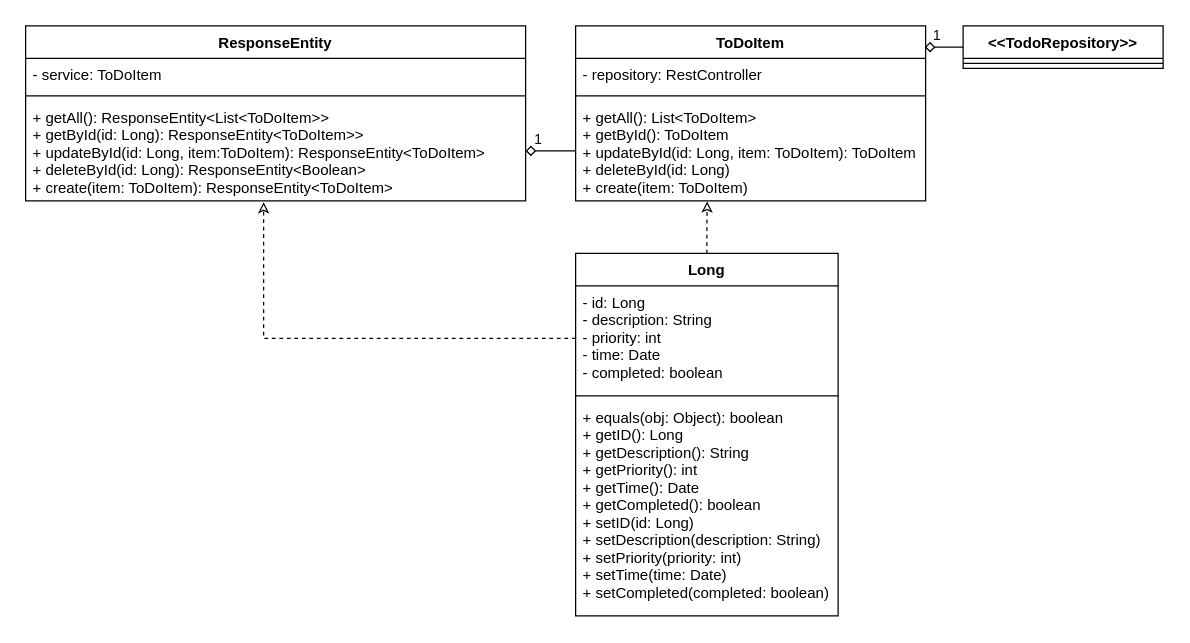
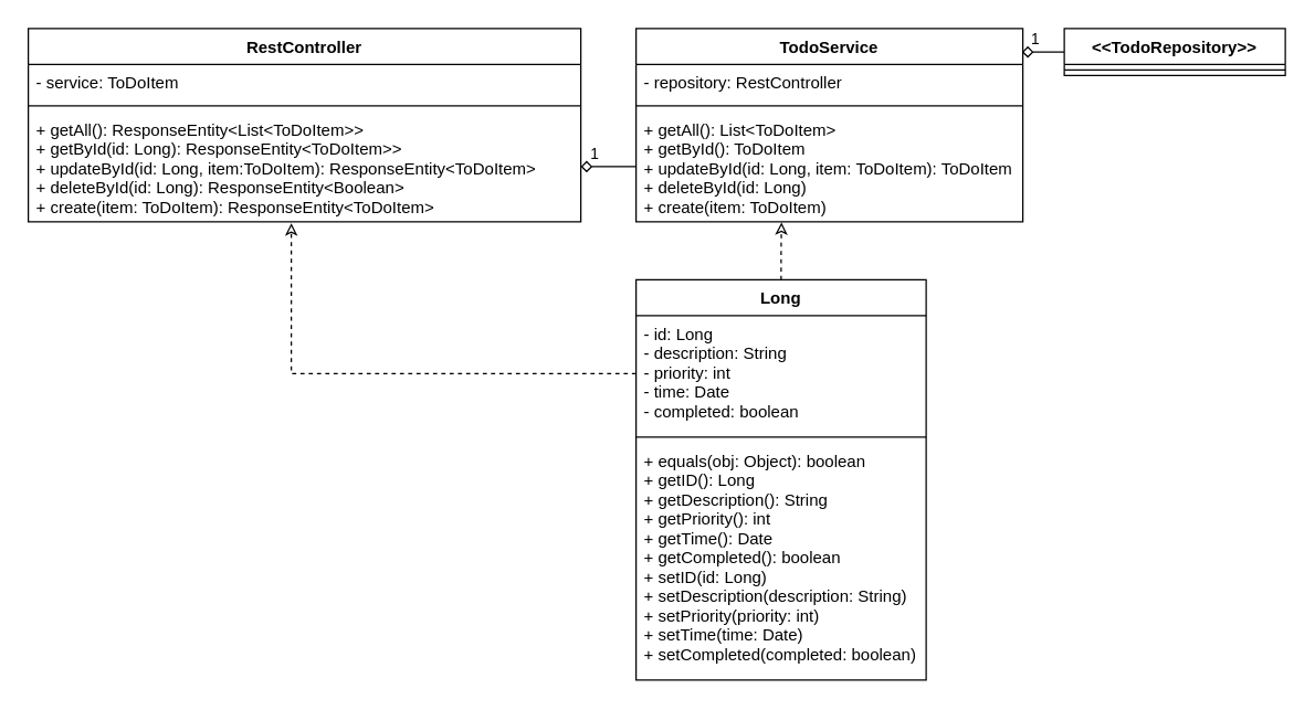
  <mxCell id="0" />
  <mxCell id="1" parent="0" />
- <mxCell id="2" value="ResponseEntity" style="swimlane;fontStyle=1;align=center;verticalAlign=top;childLayout=stackLayout;horizontal=1;startSize=26;horizontalStack=0;resizeParent=1;resizeParentMax=0;resizeLast=0;collapsible=1;marginBottom=0;" vertex="1" parent="1"><mxGeometry x="20" y="20" width="400" height="140" as="geometry" /></mxCell>
+ <mxCell id="2" value="RestController" style="swimlane;fontStyle=1;align=center;verticalAlign=top;childLayout=stackLayout;horizontal=1;startSize=26;horizontalStack=0;resizeParent=1;resizeParentMax=0;resizeLast=0;collapsible=1;marginBottom=0;" vertex="1" parent="1"><mxGeometry x="20" y="20" width="400" height="140" as="geometry" /></mxCell>
  <mxCell id="3" value="- service: ToDoItem" style="text;strokeColor=none;fillColor=none;align=left;verticalAlign=top;spacingLeft=4;spacingRight=4;overflow=hidden;rotatable=0;points=[[0,0.5],[1,0.5]];portConstraint=eastwest;" vertex="1" parent="2"><mxGeometry y="26" width="400" height="26" as="geometry" /></mxCell>
  <mxCell id="4" value="" style="line;strokeWidth=1;fillColor=none;align=left;verticalAlign=middle;spacingTop=-1;spacingLeft=3;spacingRight=3;rotatable=0;labelPosition=right;points=[];portConstraint=eastwest;" vertex="1" parent="2"><mxGeometry y="52" width="400" height="8" as="geometry" /></mxCell>
  <mxCell id="5" value="+ getAll(): ResponseEntity&lt;List&lt;ToDoItem&gt;&gt;&#10;+ getById(id: Long): ResponseEntity&lt;ToDoItem&gt;&gt;&#10;+ updateById(id: Long, item:ToDoItem): ResponseEntity&lt;ToDoItem&gt;&#10;+ deleteById(id: Long): ResponseEntity&lt;Boolean&gt;&#10;+ create(item: ToDoItem): ResponseEntity&lt;ToDoItem&gt;" style="text;strokeColor=none;fillColor=none;align=left;verticalAlign=top;spacingLeft=4;spacingRight=4;overflow=hidden;rotatable=0;points=[[0,0.5],[1,0.5]];portConstraint=eastwest;" vertex="1" parent="2"><mxGeometry y="60" width="400" height="80" as="geometry" /></mxCell>
  <mxCell id="6" value="1" style="edgeStyle=orthogonalEdgeStyle;rounded=0;orthogonalLoop=1;jettySize=auto;html=1;entryX=0.998;entryY=0.125;entryDx=0;entryDy=0;entryPerimeter=0;endArrow=diamond;endFill=0;spacingBottom=-11;spacingLeft=-2;" edge="1" parent="1"><mxGeometry x="0.286" y="-15" relative="1" as="geometry"><mxPoint x="770" y="37" as="sourcePoint" /><mxPoint x="739.44" y="37.5" as="targetPoint" /><mxPoint as="offset" /></mxGeometry></mxCell>
  <mxCell id="7" value="&lt;&lt;TodoRepository&gt;&gt;" style="swimlane;fontStyle=1;align=center;verticalAlign=top;childLayout=stackLayout;horizontal=1;startSize=26;horizontalStack=0;resizeParent=1;resizeParentMax=0;resizeLast=0;collapsible=1;marginBottom=0;" vertex="1" parent="1"><mxGeometry x="770" y="20" width="160" height="34" as="geometry" /></mxCell>
  <mxCell id="8" value="" style="line;strokeWidth=1;fillColor=none;align=left;verticalAlign=middle;spacingTop=-1;spacingLeft=3;spacingRight=3;rotatable=0;labelPosition=right;points=[];portConstraint=eastwest;" vertex="1" parent="7"><mxGeometry y="26" width="160" height="8" as="geometry" /></mxCell>
- <mxCell id="9" value="ToDoItem" style="swimlane;fontStyle=1;align=center;verticalAlign=top;childLayout=stackLayout;horizontal=1;startSize=26;horizontalStack=0;resizeParent=1;resizeParentMax=0;resizeLast=0;collapsible=1;marginBottom=0;" vertex="1" parent="1"><mxGeometry x="460" y="20" width="280" height="140" as="geometry" /></mxCell>
+ <mxCell id="9" value="TodoService" style="swimlane;fontStyle=1;align=center;verticalAlign=top;childLayout=stackLayout;horizontal=1;startSize=26;horizontalStack=0;resizeParent=1;resizeParentMax=0;resizeLast=0;collapsible=1;marginBottom=0;" vertex="1" parent="1"><mxGeometry x="460" y="20" width="280" height="140" as="geometry" /></mxCell>
  <mxCell id="10" value="- repository: RestController" style="text;strokeColor=none;fillColor=none;align=left;verticalAlign=top;spacingLeft=4;spacingRight=4;overflow=hidden;rotatable=0;points=[[0,0.5],[1,0.5]];portConstraint=eastwest;" vertex="1" parent="9"><mxGeometry y="26" width="280" height="26" as="geometry" /></mxCell>
  <mxCell id="11" value="" style="line;strokeWidth=1;fillColor=none;align=left;verticalAlign=middle;spacingTop=-1;spacingLeft=3;spacingRight=3;rotatable=0;labelPosition=right;points=[];portConstraint=eastwest;" vertex="1" parent="9"><mxGeometry y="52" width="280" height="8" as="geometry" /></mxCell>
  <mxCell id="12" value="+ getAll(): List&lt;ToDoItem&gt;&#10;+ getById(): ToDoItem&#10;+ updateById(id: Long, item: ToDoItem): ToDoItem&#10;+ deleteById(id: Long)&#10;+ create(item: ToDoItem)" style="text;strokeColor=none;fillColor=none;align=left;verticalAlign=top;spacingLeft=4;spacingRight=4;overflow=hidden;rotatable=0;points=[[0,0.5],[1,0.5]];portConstraint=eastwest;" vertex="1" parent="9"><mxGeometry y="60" width="280" height="80" as="geometry" /></mxCell>
  <mxCell id="13" style="edgeStyle=orthogonalEdgeStyle;rounded=0;orthogonalLoop=1;jettySize=auto;html=1;dashed=1;endArrow=classic;endFill=0;entryX=0.376;entryY=1.005;entryDx=0;entryDy=0;entryPerimeter=0;" edge="1" parent="1" source="14" target="12"><mxGeometry relative="1" as="geometry"><mxPoint x="565" y="162" as="targetPoint" /></mxGeometry></mxCell>
  <mxCell id="14" value="Long" style="swimlane;fontStyle=1;align=center;verticalAlign=top;childLayout=stackLayout;horizontal=1;startSize=26;horizontalStack=0;resizeParent=1;resizeParentMax=0;resizeLast=0;collapsible=1;marginBottom=0;" vertex="1" parent="1"><mxGeometry x="460" y="202" width="210" height="290" as="geometry" /></mxCell>
  <mxCell id="15" value="- id: Long&#10;- description: String&#10;- priority: int&#10;- time: Date&#10;- completed: boolean" style="text;strokeColor=none;fillColor=none;align=left;verticalAlign=top;spacingLeft=4;spacingRight=4;overflow=hidden;rotatable=0;points=[[0,0.5],[1,0.5]];portConstraint=eastwest;" vertex="1" parent="14"><mxGeometry y="26" width="210" height="84" as="geometry" /></mxCell>
  <mxCell id="16" value="" style="line;strokeWidth=1;fillColor=none;align=left;verticalAlign=middle;spacingTop=-1;spacingLeft=3;spacingRight=3;rotatable=0;labelPosition=right;points=[];portConstraint=eastwest;" vertex="1" parent="14"><mxGeometry y="110" width="210" height="8" as="geometry" /></mxCell>
  <mxCell id="17" value="+ equals(obj: Object): boolean&#10;+ getID(): Long&#10;+ getDescription(): String&#10;+ getPriority(): int&#10;+ getTime(): Date&#10;+ getCompleted(): boolean&#10;+ setID(id: Long)&#10;+ setDescription(description: String)&#10;+ setPriority(priority: int)&#10;+ setTime(time: Date)&#10;+ setCompleted(completed: boolean)&#10;" style="text;strokeColor=none;fillColor=none;align=left;verticalAlign=top;spacingLeft=4;spacingRight=4;overflow=hidden;rotatable=0;points=[[0,0.5],[1,0.5]];portConstraint=eastwest;fontStyle=0" vertex="1" parent="14"><mxGeometry y="118" width="210" height="172" as="geometry" /></mxCell>
  <mxCell id="18" value="1" style="edgeStyle=orthogonalEdgeStyle;rounded=0;orthogonalLoop=1;jettySize=auto;html=1;entryX=1;entryY=0.5;entryDx=0;entryDy=0;endArrow=diamond;endFill=0;spacingTop=-2;" edge="1" parent="1" source="12" target="5"><mxGeometry x="0.5" y="-8" relative="1" as="geometry"><mxPoint as="offset" /></mxGeometry></mxCell>
  <mxCell id="19" style="edgeStyle=orthogonalEdgeStyle;rounded=0;orthogonalLoop=1;jettySize=auto;html=1;entryX=0.476;entryY=1.013;entryDx=0;entryDy=0;entryPerimeter=0;endArrow=classic;endFill=0;dashed=1;" edge="1" parent="1" source="15" target="5"><mxGeometry relative="1" as="geometry" /></mxCell>
